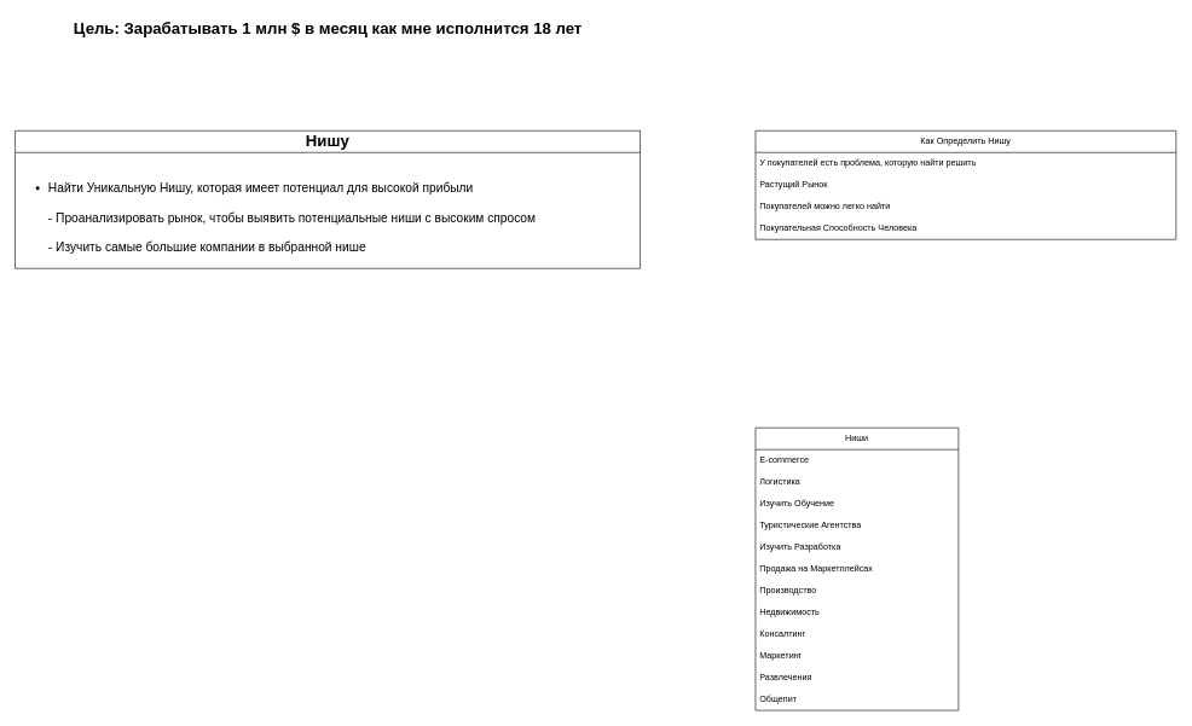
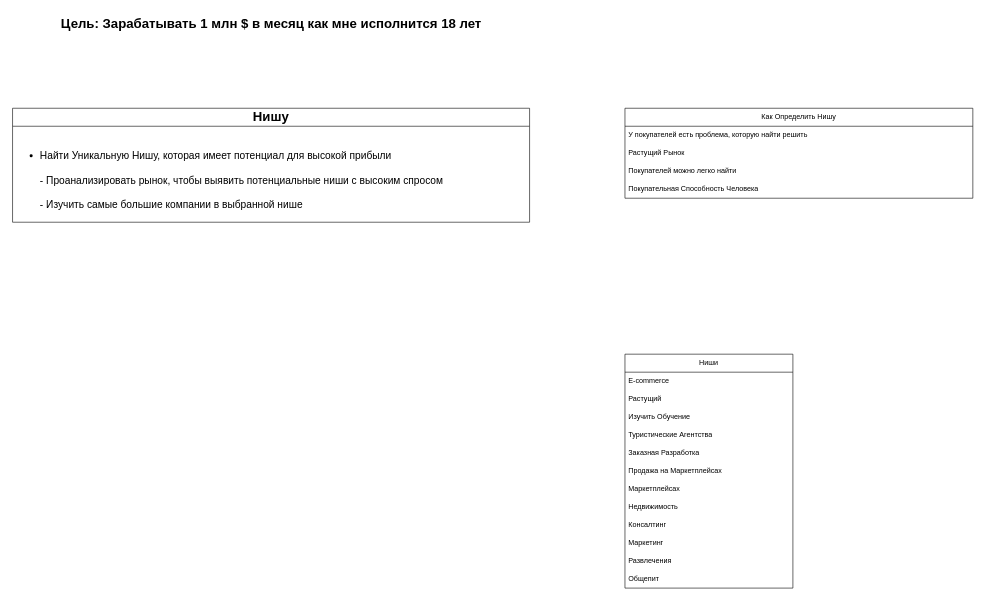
  <mxCell id="0" />
  <mxCell id="1" parent="0" />
  <mxCell id="2" value="&lt;font style=&quot;font-size: 22px;&quot;&gt;&lt;b&gt;Цель: Зарабатывать 1 млн $ в месяц как мне исполнится 18 лет&lt;/b&gt;&lt;/font&gt;" style="text;html=1;align=center;verticalAlign=middle;resizable=0;points=[];autosize=1;strokeColor=none;fillColor=none;" vertex="1" parent="1"><mxGeometry x="91" y="20" width="720" height="40" as="geometry" /></mxCell>
  <mxCell id="3" value="&lt;font style=&quot;font-size: 22px;&quot;&gt;&lt;b&gt;Нишу&lt;/b&gt;&lt;/font&gt;" style="swimlane;fontStyle=0;childLayout=stackLayout;horizontal=1;startSize=30;horizontalStack=0;resizeParent=1;resizeParentMax=0;resizeLast=0;collapsible=1;marginBottom=0;whiteSpace=wrap;html=1;" vertex="1" parent="1"><mxGeometry x="20" y="180" width="862" height="190" as="geometry" /></mxCell>
  <mxCell id="4" value="&lt;div&gt;&lt;span style=&quot;font-size: 17px;&quot;&gt;&lt;br&gt;&lt;/span&gt;&lt;/div&gt;&lt;ul style=&quot;font-size: 17px;&quot;&gt;&lt;li&gt;&lt;span style=&quot;font-size: 17px;&quot;&gt;Найти Уникальную Нишу, которая имеет потенциал для высокой прибыли&lt;br&gt;&lt;br&gt;- Проанализировать рынок, чтобы выявить потенциальные ниши с высоким спросом&lt;br&gt;&lt;/span&gt;&lt;br&gt;- Изучить самые большие компании в выбранной нише&lt;/li&gt;&lt;/ul&gt;" style="text;strokeColor=none;fillColor=none;align=left;verticalAlign=middle;spacingLeft=4;spacingRight=4;overflow=hidden;points=[[0,0.5],[1,0.5]];portConstraint=eastwest;rotatable=0;whiteSpace=wrap;html=1;" vertex="1" parent="3"><mxGeometry y="30" width="862" height="160" as="geometry" /></mxCell>
  <mxCell id="5" value="Как Определить Нишу" style="swimlane;fontStyle=0;childLayout=stackLayout;horizontal=1;startSize=30;horizontalStack=0;resizeParent=1;resizeParentMax=0;resizeLast=0;collapsible=1;marginBottom=0;whiteSpace=wrap;html=1;" vertex="1" parent="1"><mxGeometry x="1041" y="180" width="580" height="150" as="geometry" /></mxCell>
  <mxCell id="6" value="У покупателей есть проблема, которую найти решить" style="text;strokeColor=none;fillColor=none;align=left;verticalAlign=middle;spacingLeft=4;spacingRight=4;overflow=hidden;points=[[0,0.5],[1,0.5]];portConstraint=eastwest;rotatable=0;whiteSpace=wrap;html=1;" vertex="1" parent="5"><mxGeometry y="30" width="580" height="30" as="geometry" /></mxCell>
  <mxCell id="7" value="Растущий Рынок" style="text;strokeColor=none;fillColor=none;align=left;verticalAlign=middle;spacingLeft=4;spacingRight=4;overflow=hidden;points=[[0,0.5],[1,0.5]];portConstraint=eastwest;rotatable=0;whiteSpace=wrap;html=1;" vertex="1" parent="5"><mxGeometry y="60" width="580" height="30" as="geometry" /></mxCell>
  <mxCell id="8" value="Покупателей можно легко найти" style="text;strokeColor=none;fillColor=none;align=left;verticalAlign=middle;spacingLeft=4;spacingRight=4;overflow=hidden;points=[[0,0.5],[1,0.5]];portConstraint=eastwest;rotatable=0;whiteSpace=wrap;html=1;" vertex="1" parent="5"><mxGeometry y="90" width="580" height="30" as="geometry" /></mxCell>
  <mxCell id="9" value="Покупательная Способность Человека" style="text;strokeColor=none;fillColor=none;align=left;verticalAlign=middle;spacingLeft=4;spacingRight=4;overflow=hidden;points=[[0,0.5],[1,0.5]];portConstraint=eastwest;rotatable=0;whiteSpace=wrap;html=1;" vertex="1" parent="5"><mxGeometry y="120" width="580" height="30" as="geometry" /></mxCell>
  <mxCell id="10" value="Ниши" style="swimlane;fontStyle=0;childLayout=stackLayout;horizontal=1;startSize=30;horizontalStack=0;resizeParent=1;resizeParentMax=0;resizeLast=0;collapsible=1;marginBottom=0;whiteSpace=wrap;html=1;" vertex="1" parent="1"><mxGeometry x="1041" y="590" width="280" height="390" as="geometry" /></mxCell>
  <mxCell id="11" value="E-commerce" style="text;strokeColor=none;fillColor=none;align=left;verticalAlign=middle;spacingLeft=4;spacingRight=4;overflow=hidden;points=[[0,0.5],[1,0.5]];portConstraint=eastwest;rotatable=0;whiteSpace=wrap;html=1;" vertex="1" parent="10"><mxGeometry y="30" width="280" height="30" as="geometry" /></mxCell>
- <mxCell id="12" value="Логистика" style="text;strokeColor=none;fillColor=none;align=left;verticalAlign=middle;spacingLeft=4;spacingRight=4;overflow=hidden;points=[[0,0.5],[1,0.5]];portConstraint=eastwest;rotatable=0;whiteSpace=wrap;html=1;" vertex="1" parent="10"><mxGeometry y="60" width="280" height="30" as="geometry" /></mxCell>
+ <mxCell id="12" value="Растущий" style="text;strokeColor=none;fillColor=none;align=left;verticalAlign=middle;spacingLeft=4;spacingRight=4;overflow=hidden;points=[[0,0.5],[1,0.5]];portConstraint=eastwest;rotatable=0;whiteSpace=wrap;html=1;" vertex="1" parent="10"><mxGeometry y="60" width="280" height="30" as="geometry" /></mxCell>
  <mxCell id="13" value="Изучить Обучение" style="text;strokeColor=none;fillColor=none;align=left;verticalAlign=middle;spacingLeft=4;spacingRight=4;overflow=hidden;points=[[0,0.5],[1,0.5]];portConstraint=eastwest;rotatable=0;whiteSpace=wrap;html=1;" vertex="1" parent="10"><mxGeometry y="90" width="280" height="30" as="geometry" /></mxCell>
  <mxCell id="14" value="Туристические Агентства" style="text;strokeColor=none;fillColor=none;align=left;verticalAlign=middle;spacingLeft=4;spacingRight=4;overflow=hidden;points=[[0,0.5],[1,0.5]];portConstraint=eastwest;rotatable=0;whiteSpace=wrap;html=1;" vertex="1" parent="10"><mxGeometry y="120" width="280" height="30" as="geometry" /></mxCell>
- <mxCell id="15" value="Изучить Разработка" style="text;strokeColor=none;fillColor=none;align=left;verticalAlign=middle;spacingLeft=4;spacingRight=4;overflow=hidden;points=[[0,0.5],[1,0.5]];portConstraint=eastwest;rotatable=0;whiteSpace=wrap;html=1;" vertex="1" parent="10"><mxGeometry y="150" width="280" height="30" as="geometry" /></mxCell>
+ <mxCell id="15" value="Заказная Разработка" style="text;strokeColor=none;fillColor=none;align=left;verticalAlign=middle;spacingLeft=4;spacingRight=4;overflow=hidden;points=[[0,0.5],[1,0.5]];portConstraint=eastwest;rotatable=0;whiteSpace=wrap;html=1;" vertex="1" parent="10"><mxGeometry y="150" width="280" height="30" as="geometry" /></mxCell>
  <mxCell id="16" value="Продажа на Маркетплейсах" style="text;strokeColor=none;fillColor=none;align=left;verticalAlign=middle;spacingLeft=4;spacingRight=4;overflow=hidden;points=[[0,0.5],[1,0.5]];portConstraint=eastwest;rotatable=0;whiteSpace=wrap;html=1;" vertex="1" parent="10"><mxGeometry y="180" width="280" height="30" as="geometry" /></mxCell>
- <mxCell id="17" value="Производство" style="text;strokeColor=none;fillColor=none;align=left;verticalAlign=middle;spacingLeft=4;spacingRight=4;overflow=hidden;points=[[0,0.5],[1,0.5]];portConstraint=eastwest;rotatable=0;whiteSpace=wrap;html=1;" vertex="1" parent="10"><mxGeometry y="210" width="280" height="30" as="geometry" /></mxCell>
+ <mxCell id="17" value="Маркетплейсах" style="text;strokeColor=none;fillColor=none;align=left;verticalAlign=middle;spacingLeft=4;spacingRight=4;overflow=hidden;points=[[0,0.5],[1,0.5]];portConstraint=eastwest;rotatable=0;whiteSpace=wrap;html=1;" vertex="1" parent="10"><mxGeometry y="210" width="280" height="30" as="geometry" /></mxCell>
  <mxCell id="18" value="Недвижимость" style="text;strokeColor=none;fillColor=none;align=left;verticalAlign=middle;spacingLeft=4;spacingRight=4;overflow=hidden;points=[[0,0.5],[1,0.5]];portConstraint=eastwest;rotatable=0;whiteSpace=wrap;html=1;" vertex="1" parent="10"><mxGeometry y="240" width="280" height="30" as="geometry" /></mxCell>
  <mxCell id="19" value="Консалтинг" style="text;strokeColor=none;fillColor=none;align=left;verticalAlign=middle;spacingLeft=4;spacingRight=4;overflow=hidden;points=[[0,0.5],[1,0.5]];portConstraint=eastwest;rotatable=0;whiteSpace=wrap;html=1;" vertex="1" parent="10"><mxGeometry y="270" width="280" height="30" as="geometry" /></mxCell>
  <mxCell id="20" value="Маркетинг" style="text;strokeColor=none;fillColor=none;align=left;verticalAlign=middle;spacingLeft=4;spacingRight=4;overflow=hidden;points=[[0,0.5],[1,0.5]];portConstraint=eastwest;rotatable=0;whiteSpace=wrap;html=1;" vertex="1" parent="10"><mxGeometry y="300" width="280" height="30" as="geometry" /></mxCell>
  <mxCell id="21" value="Развлечения" style="text;strokeColor=none;fillColor=none;align=left;verticalAlign=middle;spacingLeft=4;spacingRight=4;overflow=hidden;points=[[0,0.5],[1,0.5]];portConstraint=eastwest;rotatable=0;whiteSpace=wrap;html=1;" vertex="1" parent="10"><mxGeometry y="330" width="280" height="30" as="geometry" /></mxCell>
  <mxCell id="22" value="Общепит" style="text;strokeColor=none;fillColor=none;align=left;verticalAlign=middle;spacingLeft=4;spacingRight=4;overflow=hidden;points=[[0,0.5],[1,0.5]];portConstraint=eastwest;rotatable=0;whiteSpace=wrap;html=1;" vertex="1" parent="10"><mxGeometry y="360" width="280" height="30" as="geometry" /></mxCell>
